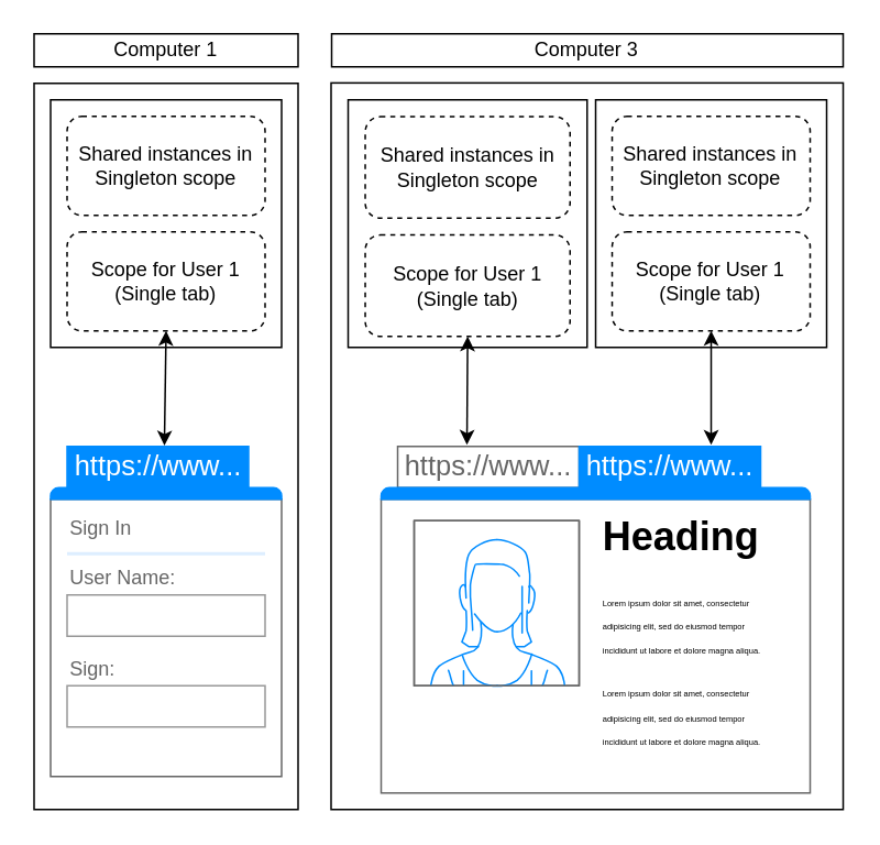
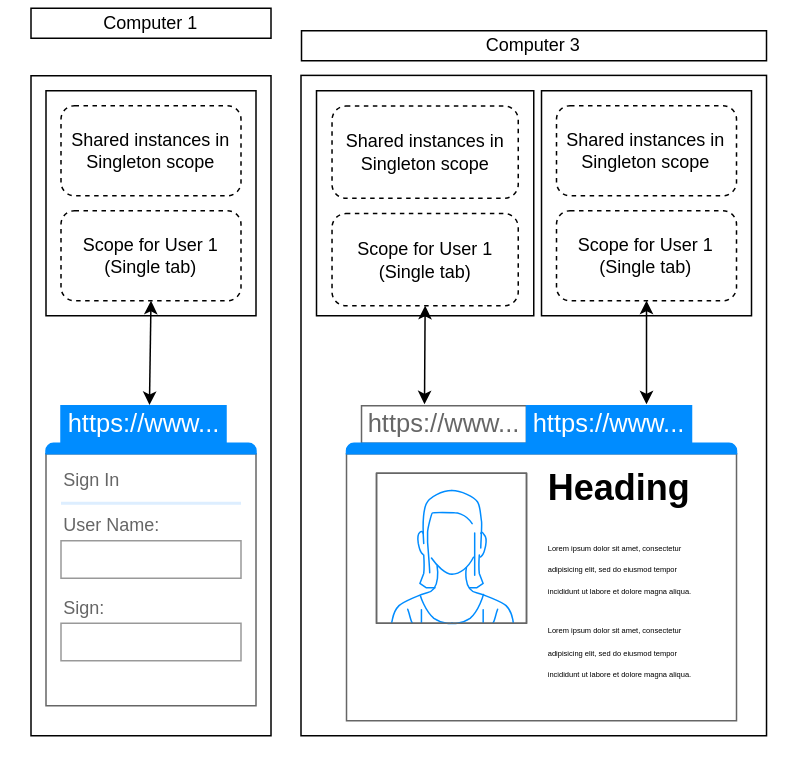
  <mxCell id="0" />
  <mxCell id="1" parent="0" />
  <mxCell id="2" value="" style="group" vertex="1" connectable="0" parent="1"><mxGeometry x="30" y="60" width="150" height="430" as="geometry" /></mxCell>
  <mxCell id="3" value="" style="rounded=0;whiteSpace=wrap;html=1;" vertex="1" parent="2"><mxGeometry x="-10" y="-10" width="160" height="440" as="geometry" /></mxCell>
  <mxCell id="4" value="" style="rounded=0;whiteSpace=wrap;html=1;" parent="2" vertex="1"><mxGeometry width="140" height="150" as="geometry" /></mxCell>
  <mxCell id="5" value="Shared instances in Singleton scope" style="rounded=1;whiteSpace=wrap;html=1;dashed=1;" parent="2" vertex="1"><mxGeometry x="10" y="10" width="120" height="60" as="geometry" /></mxCell>
  <mxCell id="6" value="Scope for User 1&lt;br&gt;(Single tab)" style="rounded=1;whiteSpace=wrap;html=1;dashed=1;" parent="2" vertex="1"><mxGeometry x="10" y="80" width="120" height="60" as="geometry" /></mxCell>
  <mxCell id="7" value="" style="endArrow=classic;startArrow=classic;html=1;entryX=0.5;entryY=1;entryDx=0;entryDy=0;exitX=0.536;exitY=-0.021;exitDx=0;exitDy=0;exitPerimeter=0;" parent="2" source="9" target="6" edge="1"><mxGeometry width="50" height="50" relative="1" as="geometry"><mxPoint x="-60" y="220" as="sourcePoint" /><mxPoint x="-10" y="170" as="targetPoint" /></mxGeometry></mxCell>
  <mxCell id="8" value="" style="strokeWidth=1;shadow=0;dashed=0;align=center;html=1;shape=mxgraph.mockup.containers.marginRect2;rectMarginTop=32;strokeColor=#666666;gradientColor=none;" parent="1" vertex="1"><mxGeometry x="30" y="270" width="140" height="200" as="geometry" /></mxCell>
  <mxCell id="9" value="&lt;font color=&quot;#ffffff&quot;&gt;https://www...&lt;/font&gt;" style="strokeColor=#008CFF;fillColor=#008CFF;gradientColor=inherit;strokeWidth=1;shadow=0;dashed=0;align=center;html=1;shape=mxgraph.mockup.containers.rrect;rSize=0;fontSize=17;fontColor=#666666;gradientColor=none;" parent="8" vertex="1"><mxGeometry width="110" height="25" relative="1" as="geometry"><mxPoint x="10" as="offset" /></mxGeometry></mxCell>
  <mxCell id="10" value="" style="strokeWidth=1;shadow=0;dashed=0;align=center;html=1;shape=mxgraph.mockup.containers.topButton;rSize=5;strokeColor=#008cff;fillColor=#008cff;gradientColor=none;resizeWidth=1;movable=0;deletable=1;" parent="8" vertex="1"><mxGeometry width="140" height="7" relative="1" as="geometry"><mxPoint y="25" as="offset" /></mxGeometry></mxCell>
  <mxCell id="11" value="Sign In" style="strokeWidth=1;shadow=0;dashed=0;align=center;html=1;shape=mxgraph.mockup.forms.anchor;fontSize=12;fontColor=#666666;align=left;resizeWidth=1;spacingLeft=0;" parent="8" vertex="1"><mxGeometry y="30" width="100" height="20" as="geometry"><mxPoint x="10" y="10" as="offset" /></mxGeometry></mxCell>
  <mxCell id="12" value="" style="shape=line;strokeColor=#ddeeff;strokeWidth=2;html=1;resizeWidth=1;" parent="8" vertex="1"><mxGeometry x="10" y="60" width="120" height="10" as="geometry"><mxPoint x="10" y="30" as="offset" /></mxGeometry></mxCell>
  <mxCell id="13" value="User Name:" style="strokeWidth=1;shadow=0;dashed=0;align=center;html=1;shape=mxgraph.mockup.forms.anchor;fontSize=12;fontColor=#666666;align=left;resizeWidth=1;spacingLeft=0;" parent="8" vertex="1"><mxGeometry y="30" width="100" height="20" as="geometry"><mxPoint x="10" y="40" as="offset" /></mxGeometry></mxCell>
  <mxCell id="14" value="consectetur" style="strokeWidth=1;shadow=0;dashed=0;align=center;html=1;shape=mxgraph.mockup.forms.rrect;rSize=0;strokeColor=#999999;fontColor=#666666;align=left;spacingLeft=5;resizeWidth=1;" parent="8" vertex="1"><mxGeometry x="10" y="90" width="120" height="25" as="geometry"><mxPoint x="10" y="60" as="offset" /></mxGeometry></mxCell>
  <mxCell id="15" value="Sign:" style="strokeWidth=1;shadow=0;dashed=0;align=center;html=1;shape=mxgraph.mockup.forms.anchor;fontSize=12;fontColor=#666666;align=left;resizeWidth=1;spacingLeft=0;" parent="8" vertex="1"><mxGeometry y="30" width="100" height="20" as="geometry"><mxPoint x="10" y="95" as="offset" /></mxGeometry></mxCell>
  <mxCell id="16" value="" style="strokeWidth=1;shadow=0;dashed=0;align=center;html=1;shape=mxgraph.mockup.forms.rrect;rSize=0;strokeColor=#999999;fontColor=#666666;align=left;spacingLeft=5;resizeWidth=1;" parent="8" vertex="1"><mxGeometry x="10" y="145" width="120" height="25" as="geometry"><mxPoint x="10" y="115" as="offset" /></mxGeometry></mxCell>
  <mxCell id="17" value="" style="group" vertex="1" connectable="0" parent="1"><mxGeometry x="210.34" y="60" width="300" height="430" as="geometry" /></mxCell>
  <mxCell id="18" value="" style="rounded=0;whiteSpace=wrap;html=1;" vertex="1" parent="17"><mxGeometry x="-10.345" y="-10.238" width="310.345" height="440.238" as="geometry" /></mxCell>
  <mxCell id="19" value="" style="rounded=0;whiteSpace=wrap;html=1;" vertex="1" parent="17"><mxGeometry width="144.83" height="150" as="geometry" /></mxCell>
  <mxCell id="20" value="Shared instances in Singleton scope" style="rounded=1;whiteSpace=wrap;html=1;dashed=1;" vertex="1" parent="17"><mxGeometry x="10.345" y="10.238" width="124.138" height="61.429" as="geometry" /></mxCell>
  <mxCell id="21" value="Scope for User 1&lt;br&gt;(Single tab)" style="rounded=1;whiteSpace=wrap;html=1;dashed=1;" vertex="1" parent="17"><mxGeometry x="10.345" y="81.905" width="124.138" height="61.429" as="geometry" /></mxCell>
  <mxCell id="22" value="" style="endArrow=classic;startArrow=classic;html=1;entryX=0.5;entryY=1;entryDx=0;entryDy=0;" edge="1" parent="1" target="21"><mxGeometry width="50" height="50" relative="1" as="geometry"><mxPoint x="282.34" y="269" as="sourcePoint" /><mxPoint x="200.34" y="230" as="targetPoint" /></mxGeometry></mxCell>
  <mxCell id="23" value="" style="group" vertex="1" connectable="0" parent="1"><mxGeometry x="360.34" y="60" width="140" height="150" as="geometry" /></mxCell>
  <mxCell id="24" value="" style="rounded=0;whiteSpace=wrap;html=1;" vertex="1" parent="23"><mxGeometry width="140" height="150" as="geometry" /></mxCell>
  <mxCell id="25" value="Shared instances in Singleton scope" style="rounded=1;whiteSpace=wrap;html=1;dashed=1;" vertex="1" parent="23"><mxGeometry x="10" y="10" width="120" height="60" as="geometry" /></mxCell>
  <mxCell id="26" value="Scope for User 1&lt;br&gt;(Single tab)" style="rounded=1;whiteSpace=wrap;html=1;dashed=1;" vertex="1" parent="23"><mxGeometry x="10" y="80" width="120" height="60" as="geometry" /></mxCell>
  <mxCell id="27" value="" style="endArrow=classic;startArrow=classic;html=1;entryX=0.5;entryY=1;entryDx=0;entryDy=0;" edge="1" parent="1" target="26"><mxGeometry width="50" height="50" relative="1" as="geometry"><mxPoint x="430.34" y="269" as="sourcePoint" /><mxPoint x="350.34" y="230" as="targetPoint" /></mxGeometry></mxCell>
  <mxCell id="28" value="" style="strokeWidth=1;shadow=0;dashed=0;align=center;html=1;shape=mxgraph.mockup.containers.marginRect2;rectMarginTop=32;strokeColor=#666666;gradientColor=none;" parent="1" vertex="1"><mxGeometry x="230.34" y="270" width="260" height="210" as="geometry" /></mxCell>
  <mxCell id="29" value="https://www..." style="strokeColor=inherit;fillColor=inherit;gradientColor=inherit;strokeWidth=1;shadow=0;dashed=0;align=center;html=1;shape=mxgraph.mockup.containers.rrect;rSize=0;fontSize=17;fontColor=#666666;gradientColor=none;" parent="28" vertex="1"><mxGeometry width="110" height="25" relative="1" as="geometry"><mxPoint x="10" as="offset" /></mxGeometry></mxCell>
  <mxCell id="30" value="https://www..." style="strokeWidth=1;shadow=0;dashed=0;align=center;html=1;shape=mxgraph.mockup.containers.rrect;rSize=0;fontSize=17;fontColor=#ffffff;strokeColor=#008cff;fillColor=#008cff;" parent="28" vertex="1"><mxGeometry width="110" height="25" relative="1" as="geometry"><mxPoint x="120" as="offset" /></mxGeometry></mxCell>
  <mxCell id="31" value="" style="strokeWidth=1;shadow=0;dashed=0;align=center;html=1;shape=mxgraph.mockup.containers.topButton;rSize=5;strokeColor=#008cff;fillColor=#008cff;gradientColor=none;resizeWidth=1;movable=0;deletable=1;" parent="28" vertex="1"><mxGeometry width="260" height="7" relative="1" as="geometry"><mxPoint y="25" as="offset" /></mxGeometry></mxCell>
  <mxCell id="32" value="" style="verticalLabelPosition=bottom;shadow=0;dashed=0;align=center;html=1;verticalAlign=top;strokeWidth=1;shape=mxgraph.mockup.containers.userFemale;strokeColor=#666666;strokeColor2=#008cff;fillColor=#FFFFFF;" parent="28" vertex="1"><mxGeometry x="20" y="45" width="100" height="100" as="geometry" /></mxCell>
  <mxCell id="33" value="&lt;h1&gt;Heading&lt;/h1&gt;&lt;p&gt;&lt;font style=&quot;font-size: 5px&quot;&gt;Lorem ipsum dolor sit amet, consectetur adipisicing elit, sed do eiusmod tempor incididunt ut labore et dolore magna aliqua.&lt;/font&gt;&lt;/p&gt;&lt;p&gt;&lt;font style=&quot;font-size: 5px&quot;&gt;Lorem ipsum dolor sit amet, consectetur adipisicing elit, sed do eiusmod tempor incididunt ut labore et dolore magna aliqua.&lt;br&gt;&lt;/font&gt;&lt;/p&gt;" style="text;html=1;strokeColor=none;fillColor=none;spacing=5;spacingTop=-20;whiteSpace=wrap;overflow=hidden;rounded=0;dashed=1;" parent="28" vertex="1"><mxGeometry x="130" y="35" width="110" height="155" as="geometry" /></mxCell>
- <mxCell id="34" value="Computer 1" style="text;html=1;strokeColor=#000000;fillColor=#ffffff;align=center;verticalAlign=middle;whiteSpace=wrap;rounded=0;" vertex="1" parent="1"><mxGeometry x="20" y="20" width="160" height="20" as="geometry" /></mxCell>
+ <mxCell id="34" value="Computer 1" style="text;html=1;strokeColor=#000000;fillColor=#ffffff;align=center;verticalAlign=middle;whiteSpace=wrap;rounded=0;" vertex="1" parent="1"><mxGeometry x="20" y="5" width="160" height="20" as="geometry" /></mxCell>
  <mxCell id="35" value="Computer 3" style="text;html=1;strokeColor=#000000;fillColor=#ffffff;align=center;verticalAlign=middle;whiteSpace=wrap;rounded=0;" vertex="1" parent="1"><mxGeometry x="200.34" y="20" width="310" height="20" as="geometry" /></mxCell>
